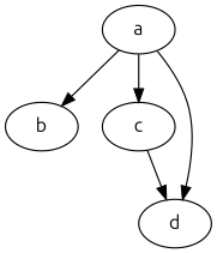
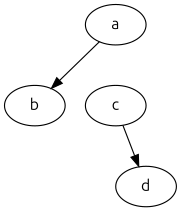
  digraph {
    fontname=Ubuntu
    node [fontname=Ubuntu]
    edge [fontname=Ubuntu]
    a
    b
    c
    d
    a -> b
-   a -> c
-   a -> d
    c -> d
  }
